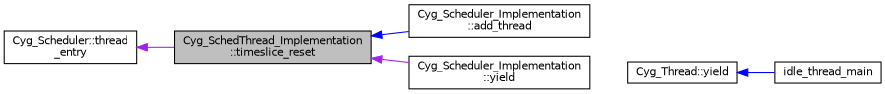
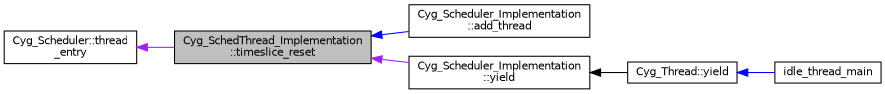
  digraph {
    rankdir=LR
    node [color=black fillcolor=white fontname=Helvetica fontsize=10 shape=record style=filled]
    edge [color=blue dir=back fontname=Helvetica fontsize=10 labelfontname=Helvetica labelfontsize=10 style=solid]
    n1 [fillcolor=grey75 fontcolor=black height=0.2 label="Cyg_SchedThread_Implementation\l::timeslice_reset" width=0.4]
    n2 [height=0.2 label="Cyg_Scheduler_Implementation\l::add_thread" width=0.4]
    n3 [height=0.2 label="Cyg_Scheduler_Implementation\l::yield" width=0.4]
    n4 [height=0.2 label="Cyg_Scheduler::thread\l_entry" width=0.4]
    n5 [height=0.2 label="Cyg_Thread::yield" width=0.4]
    n6 [height=0.2 label=idle_thread_main width=0.4]
    n1 -> n2
    n1 -> n3 [color=purple]
+   n3 -> n5 [color=black]
    n4 -> n1 [color=purple]
    n5 -> n6
  }
